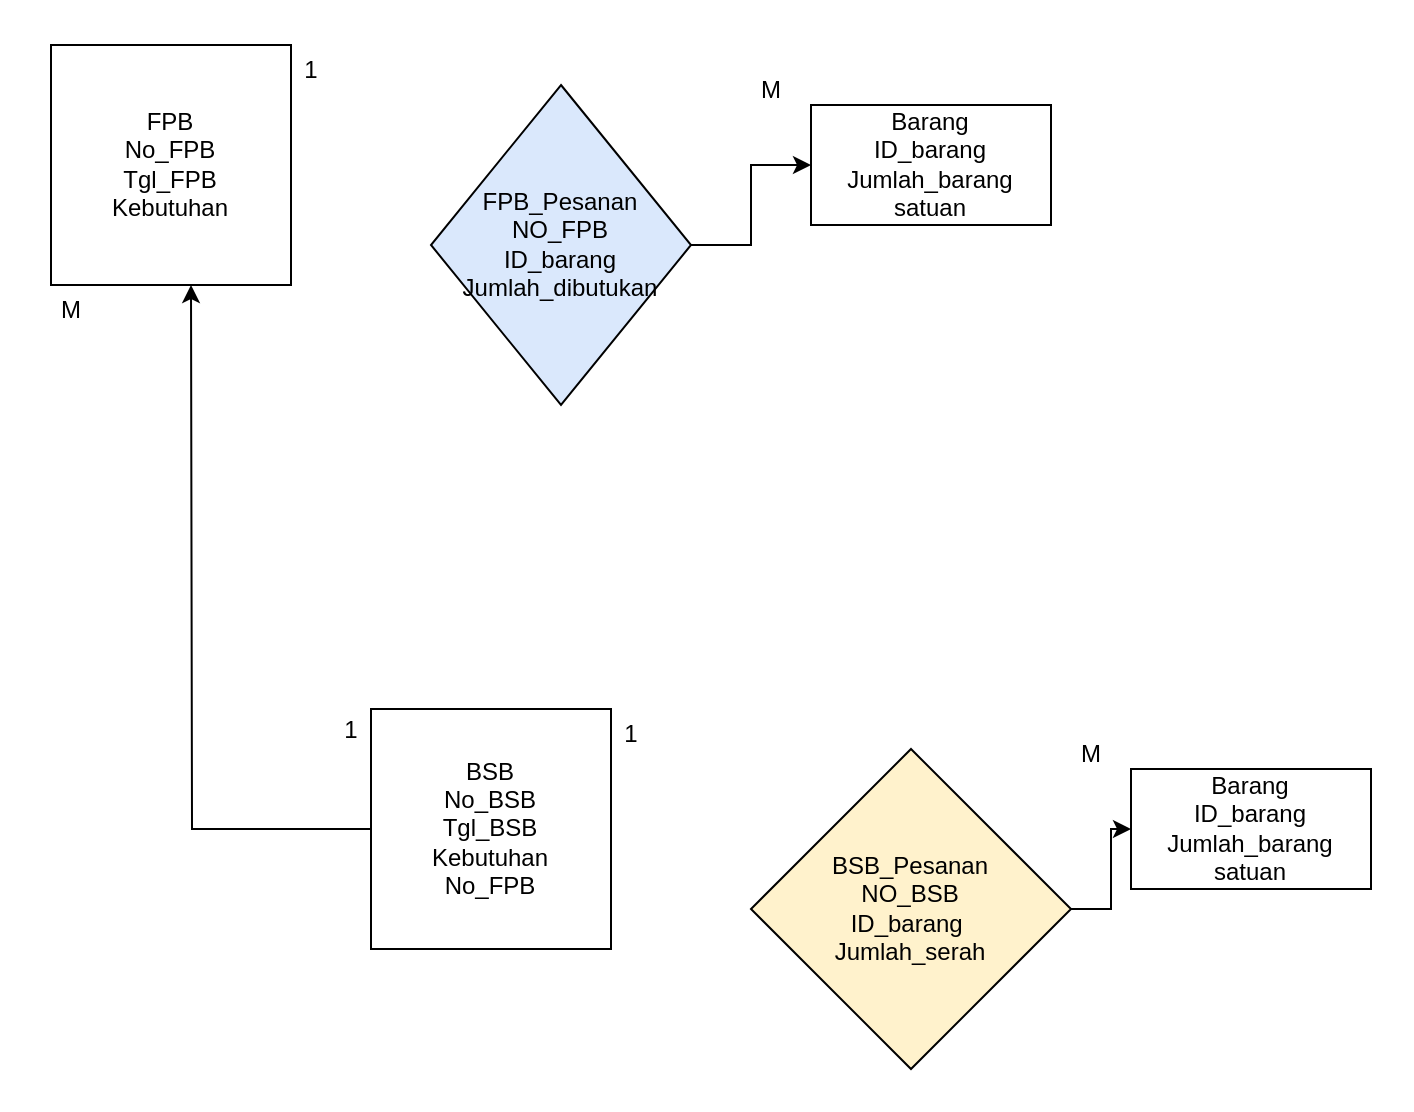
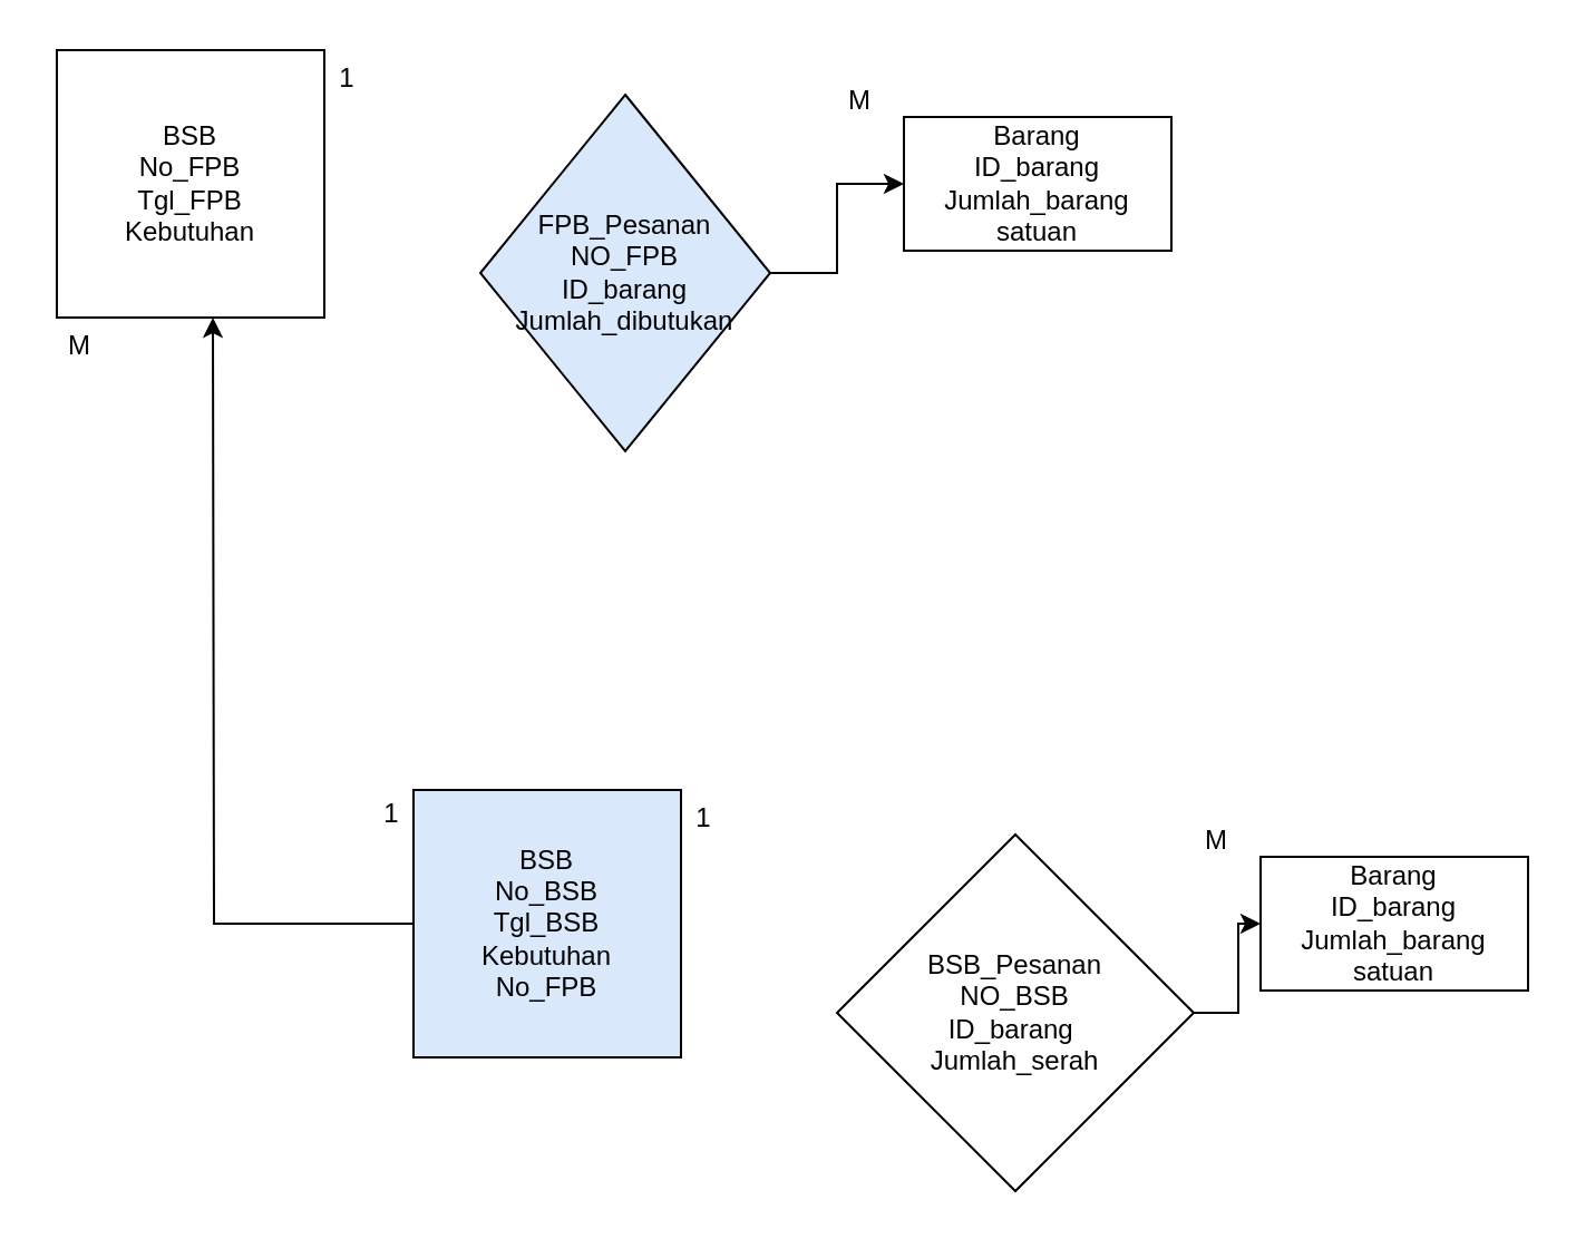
  <mxCell id="0" />
  <mxCell id="1" parent="0" />
- <mxCell id="2" value="FPB&lt;br&gt;No_FPB&lt;br&gt;Tgl_FPB&lt;br&gt;Kebutuhan" style="rounded=0;whiteSpace=wrap;html=1;" vertex="1" parent="1"><mxGeometry x="25" y="22" width="120" height="120" as="geometry" /></mxCell>
+ <mxCell id="2" value="BSB&lt;br&gt;No_FPB&lt;br&gt;Tgl_FPB&lt;br&gt;Kebutuhan" style="rounded=0;whiteSpace=wrap;html=1;" vertex="1" parent="1"><mxGeometry x="25" y="22" width="120" height="120" as="geometry" /></mxCell>
  <mxCell id="3" style="edgeStyle=orthogonalEdgeStyle;rounded=0;orthogonalLoop=1;jettySize=auto;html=1;exitX=1;exitY=0.5;exitDx=0;exitDy=0;entryX=0;entryY=0.5;entryDx=0;entryDy=0;" edge="1" parent="1" source="4" target="5"><mxGeometry relative="1" as="geometry" /></mxCell>
  <mxCell id="4" value="FPB_Pesanan&lt;br&gt;NO_FPB&lt;br&gt;ID_barang&lt;br&gt;Jumlah_dibutukan" style="rhombus;whiteSpace=wrap;html=1;fillColor=#dae8fc;" vertex="1" parent="1"><mxGeometry x="215" y="42" width="130" height="160" as="geometry" /></mxCell>
  <mxCell id="5" value="Barang&lt;br&gt;ID_barang&lt;br&gt;Jumlah_barang&lt;br&gt;satuan" style="rounded=0;whiteSpace=wrap;html=1;" vertex="1" parent="1"><mxGeometry x="405" y="52" width="120" height="60" as="geometry" /></mxCell>
  <mxCell id="6" value="1" style="text;html=1;align=center;verticalAlign=middle;resizable=0;points=[];autosize=1;strokeColor=none;fillColor=none;" vertex="1" parent="1"><mxGeometry x="140" y="20" width="30" height="30" as="geometry" /></mxCell>
  <mxCell id="7" value="M" style="text;html=1;align=center;verticalAlign=middle;resizable=0;points=[];autosize=1;strokeColor=none;fillColor=none;" vertex="1" parent="1"><mxGeometry x="370" y="30" width="30" height="30" as="geometry" /></mxCell>
  <mxCell id="8" style="edgeStyle=orthogonalEdgeStyle;rounded=0;orthogonalLoop=1;jettySize=auto;html=1;" edge="1" parent="1" source="9"><mxGeometry relative="1" as="geometry"><mxPoint x="95" y="142" as="targetPoint" /></mxGeometry></mxCell>
- <mxCell id="9" value="BSB&lt;br&gt;No_BSB&lt;br&gt;Tgl_BSB&lt;br&gt;Kebutuhan&lt;br&gt;No_FPB" style="rounded=0;whiteSpace=wrap;html=1;" vertex="1" parent="1"><mxGeometry x="185" y="354" width="120" height="120" as="geometry" /></mxCell>
+ <mxCell id="9" value="BSB&lt;br&gt;No_BSB&lt;br&gt;Tgl_BSB&lt;br&gt;Kebutuhan&lt;br&gt;No_FPB" style="rounded=0;whiteSpace=wrap;html=1;fillColor=#dae8fc;" vertex="1" parent="1"><mxGeometry x="185" y="354" width="120" height="120" as="geometry" /></mxCell>
  <mxCell id="10" style="edgeStyle=orthogonalEdgeStyle;rounded=0;orthogonalLoop=1;jettySize=auto;html=1;exitX=1;exitY=0.5;exitDx=0;exitDy=0;entryX=0;entryY=0.5;entryDx=0;entryDy=0;" edge="1" parent="1" source="11" target="12"><mxGeometry relative="1" as="geometry" /></mxCell>
- <mxCell id="11" value="BSB_Pesanan&lt;br&gt;NO_BSB&lt;br&gt;ID_barang&amp;nbsp;&lt;br&gt;Jumlah_serah" style="rhombus;whiteSpace=wrap;html=1;fillColor=#fff2cc;" vertex="1" parent="1"><mxGeometry x="375" y="374" width="160" height="160" as="geometry" /></mxCell>
+ <mxCell id="11" value="BSB_Pesanan&lt;br&gt;NO_BSB&lt;br&gt;ID_barang&amp;nbsp;&lt;br&gt;Jumlah_serah" style="rhombus;whiteSpace=wrap;html=1;" vertex="1" parent="1"><mxGeometry x="375" y="374" width="160" height="160" as="geometry" /></mxCell>
  <mxCell id="12" value="Barang&lt;br&gt;ID_barang&lt;br&gt;Jumlah_barang&lt;br&gt;satuan" style="rounded=0;whiteSpace=wrap;html=1;" vertex="1" parent="1"><mxGeometry x="565" y="384" width="120" height="60" as="geometry" /></mxCell>
  <mxCell id="13" value="1" style="text;html=1;align=center;verticalAlign=middle;resizable=0;points=[];autosize=1;strokeColor=none;fillColor=none;" vertex="1" parent="1"><mxGeometry x="300" y="352" width="30" height="30" as="geometry" /></mxCell>
  <mxCell id="14" value="M" style="text;html=1;align=center;verticalAlign=middle;resizable=0;points=[];autosize=1;strokeColor=none;fillColor=none;" vertex="1" parent="1"><mxGeometry x="530" y="362" width="30" height="30" as="geometry" /></mxCell>
  <mxCell id="15" value="1" style="text;html=1;align=center;verticalAlign=middle;resizable=0;points=[];autosize=1;strokeColor=none;fillColor=none;" vertex="1" parent="1"><mxGeometry x="160" y="350" width="30" height="30" as="geometry" /></mxCell>
  <mxCell id="16" value="M" style="text;html=1;align=center;verticalAlign=middle;resizable=0;points=[];autosize=1;strokeColor=none;fillColor=none;" vertex="1" parent="1"><mxGeometry x="20" y="140" width="30" height="30" as="geometry" /></mxCell>
